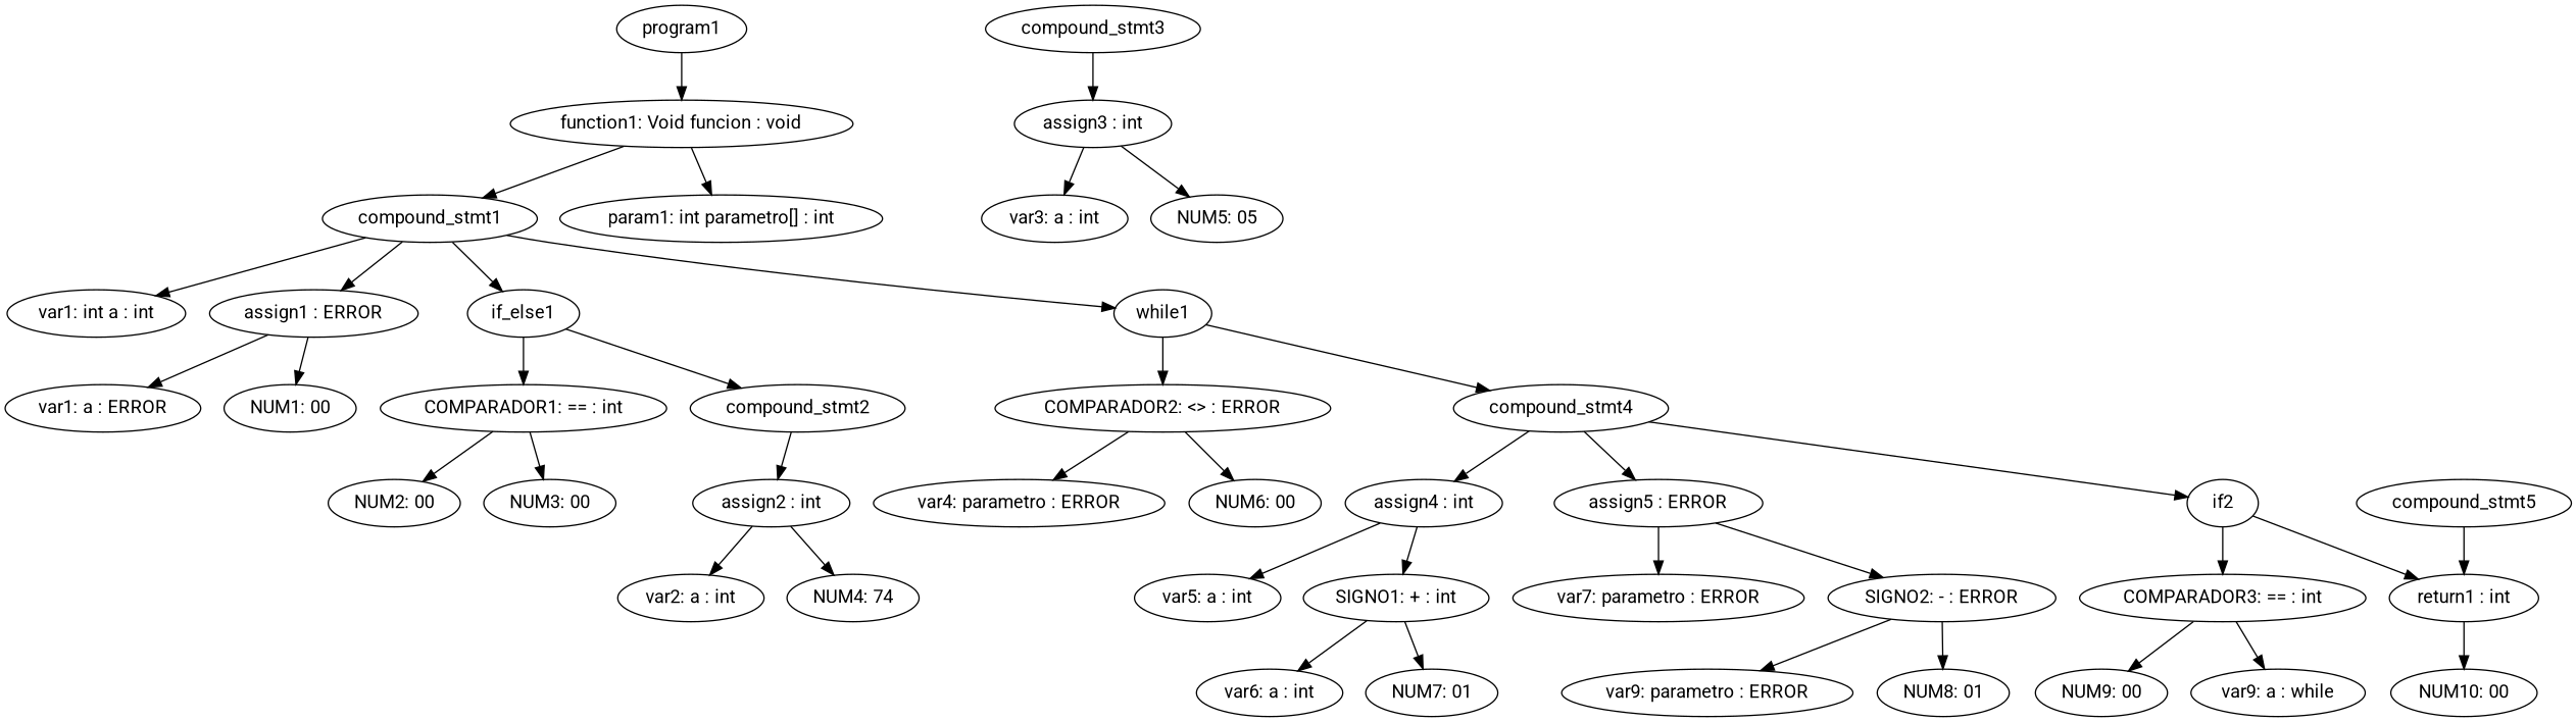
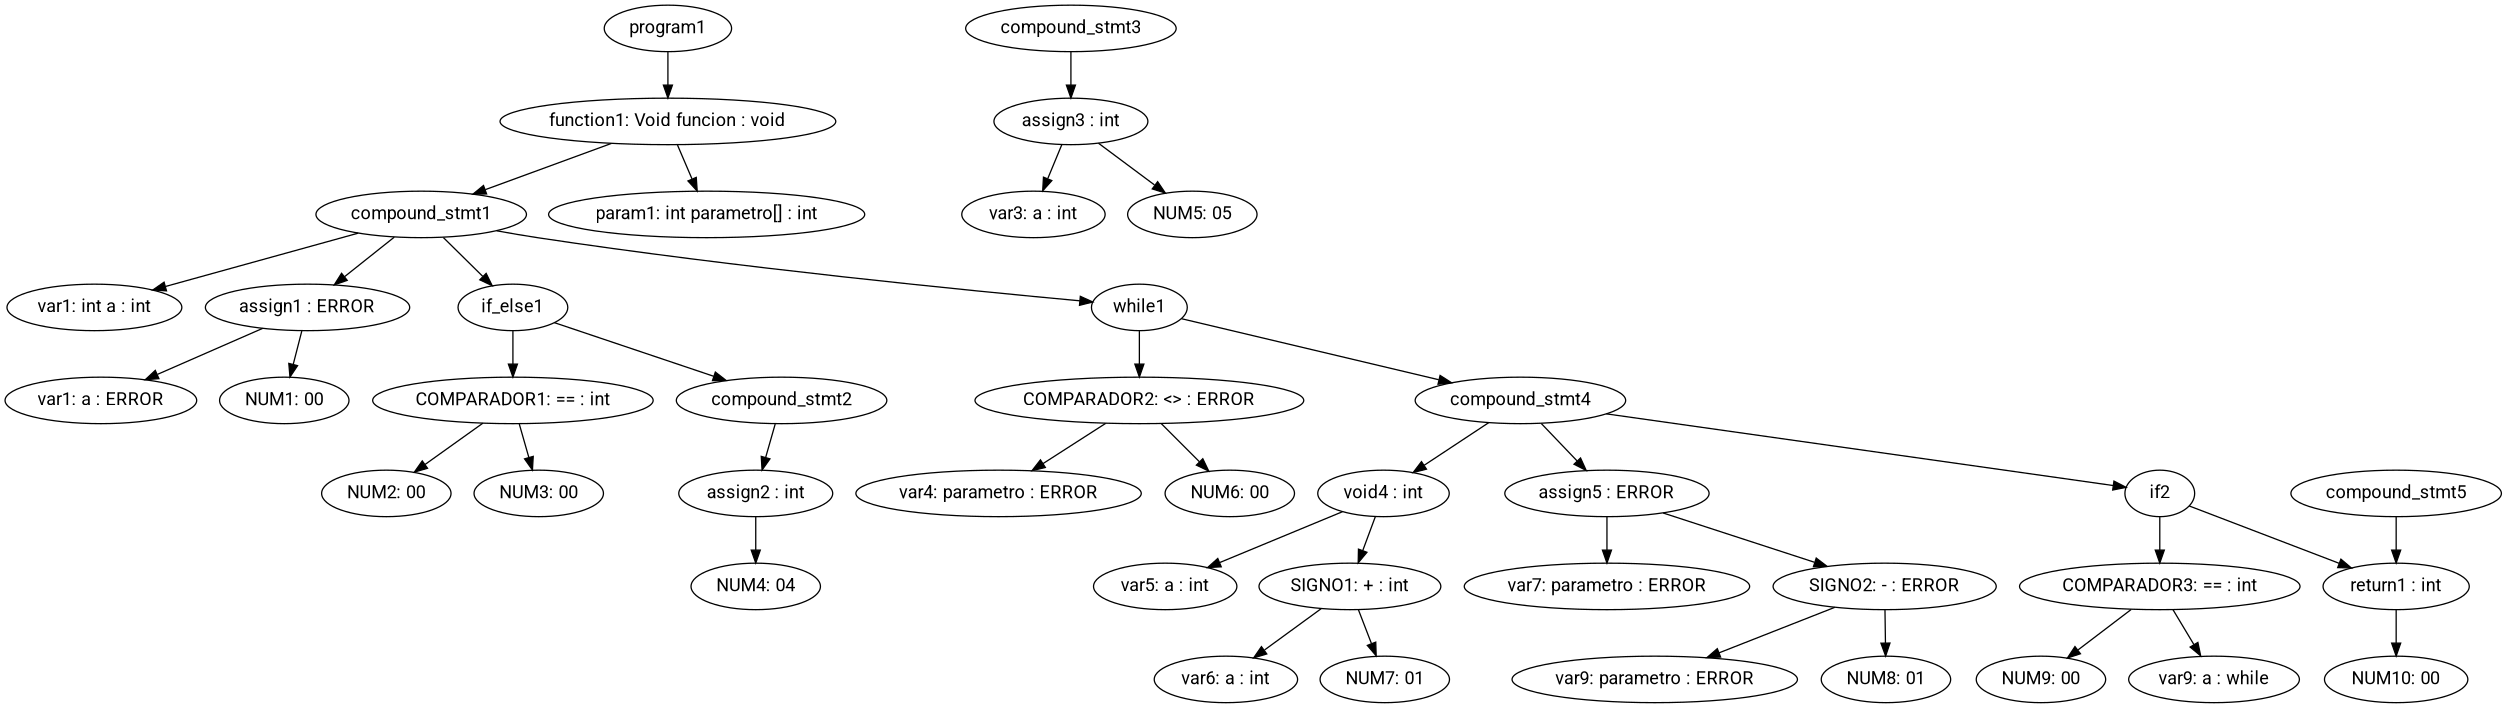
  digraph {
    fontname=Roboto
    node [fontname=Roboto]
    edge [fontname=Roboto]
    program1
    "function1: Void funcion : void"
    compound_stmt1
    "param1: int parametro[] : int"
    "var1: int a : int"
    "assign1 : ERROR"
    if_else1
    while1
    "var1: a : ERROR"
    "NUM1: 00"
    "COMPARADOR1: == : int"
    compound_stmt2
    "COMPARADOR2: <> : ERROR"
    compound_stmt4
    "NUM2: 00"
    "NUM3: 00"
    "assign2 : int"
    compound_stmt3
    "assign3 : int"
-   "var2: a : int"
-   "NUM4: 04" [label="NUM4: 74"]
+   "NUM4: 04"
    "var3: a : int"
    "NUM5: 05"
    "var4: parametro : ERROR"
    "NUM6: 00"
-   "assign4 : int"
+   "assign4 : int" [label="void4 : int"]
    "assign5 : ERROR"
    if2
    "var5: a : int"
    "SIGNO1: + : int"
    "var7: parametro : ERROR"
    "SIGNO2: - : ERROR"
    "COMPARADOR3: == : int"
    "return1 : int"
    "var6: a : int"
    "NUM7: 01"
    n37 [label="var9: parametro : ERROR"]
    "NUM8: 01"
    "NUM9: 00"
    n40 [label="var9: a : while"]
    compound_stmt5
    "NUM10: 00"
    program1 -> "function1: Void funcion : void"
    "function1: Void funcion : void" -> compound_stmt1
    "function1: Void funcion : void" -> "param1: int parametro[] : int"
    compound_stmt1 -> "var1: int a : int"
    compound_stmt1 -> "assign1 : ERROR"
    compound_stmt1 -> if_else1
    compound_stmt1 -> while1
    "assign1 : ERROR" -> "var1: a : ERROR"
    "assign1 : ERROR" -> "NUM1: 00"
    if_else1 -> "COMPARADOR1: == : int"
    if_else1 -> compound_stmt2
    while1 -> "COMPARADOR2: <> : ERROR"
    while1 -> compound_stmt4
    "COMPARADOR1: == : int" -> "NUM2: 00"
    "COMPARADOR1: == : int" -> "NUM3: 00"
    compound_stmt2 -> "assign2 : int"
    "COMPARADOR2: <> : ERROR" -> "var4: parametro : ERROR"
    "COMPARADOR2: <> : ERROR" -> "NUM6: 00"
    compound_stmt4 -> "assign4 : int"
    compound_stmt4 -> "assign5 : ERROR"
    compound_stmt4 -> if2
-   "assign2 : int" -> "var2: a : int"
    "assign2 : int" -> "NUM4: 04"
    compound_stmt3 -> "assign3 : int"
    "assign3 : int" -> "var3: a : int"
    "assign3 : int" -> "NUM5: 05"
    "assign4 : int" -> "var5: a : int"
    "assign4 : int" -> "SIGNO1: + : int"
    "assign5 : ERROR" -> "var7: parametro : ERROR"
    "assign5 : ERROR" -> "SIGNO2: - : ERROR"
    if2 -> "COMPARADOR3: == : int"
    if2 -> "return1 : int"
    "SIGNO1: + : int" -> "var6: a : int"
    "SIGNO1: + : int" -> "NUM7: 01"
    "SIGNO2: - : ERROR" -> n37
    "SIGNO2: - : ERROR" -> "NUM8: 01"
    "COMPARADOR3: == : int" -> "NUM9: 00"
    "COMPARADOR3: == : int" -> n40
    "return1 : int" -> "NUM10: 00"
    compound_stmt5 -> "return1 : int"
  }
